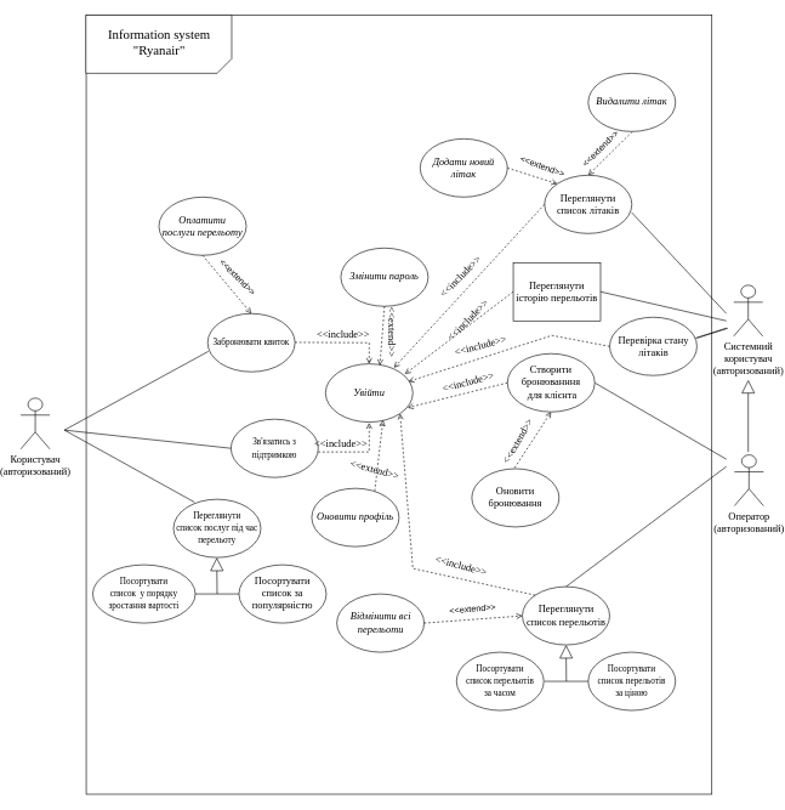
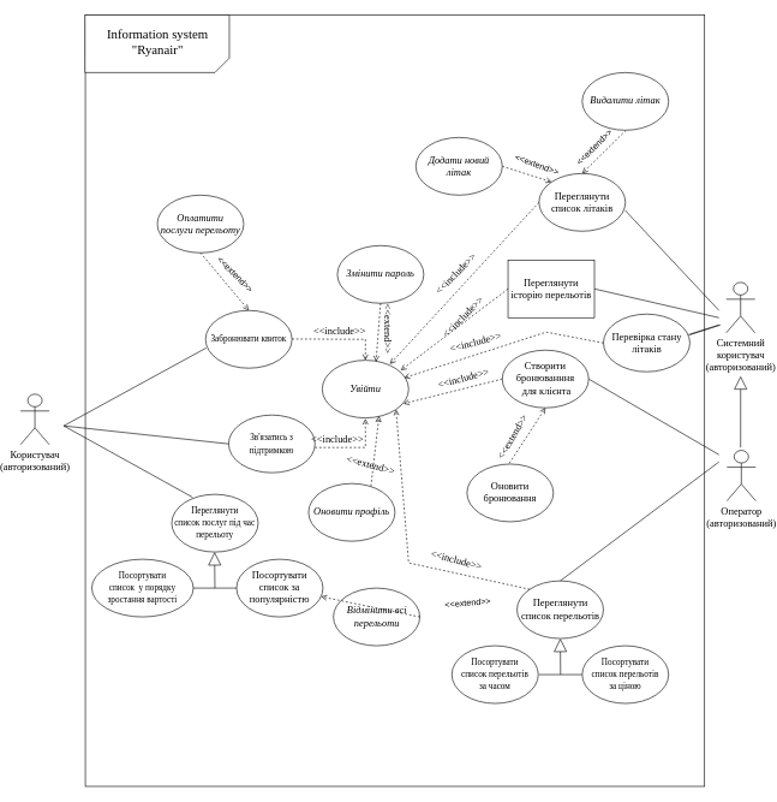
  <mxCell id="0" />
  <mxCell id="1" parent="0" />
  <mxCell id="2" value="" style="rounded=0;whiteSpace=wrap;html=1;fontFamily=Times New Roman;fontSize=14;fontColor=default;strokeColor=default;fillColor=default;" parent="1" vertex="1"><mxGeometry x="110" y="20" width="860" height="1070" as="geometry" /></mxCell>
  <mxCell id="3" value="&lt;p&gt;&lt;br&gt;&lt;/p&gt;" style="shape=card;whiteSpace=wrap;html=1;fontSize=36;size=20;direction=west;" parent="1" vertex="1"><mxGeometry x="109.5" y="20" width="200.5" height="80" as="geometry" /></mxCell>
  <mxCell id="4" value="&lt;font style=&quot;font-size: 18px;&quot;&gt;Information system &quot;Ryanair&quot;&lt;/font&gt;" style="text;html=1;strokeColor=none;fillColor=none;align=center;verticalAlign=middle;whiteSpace=wrap;rounded=0;fontFamily=Times New Roman;fontSize=14;" parent="1" vertex="1"><mxGeometry x="119.5" y="25" width="180.5" height="65" as="geometry" /></mxCell>
  <mxCell id="5" value="Оператор&lt;br&gt;(авторизований)" style="shape=umlActor;verticalLabelPosition=bottom;verticalAlign=top;html=1;fontFamily=Times New Roman;fontSize=14;" parent="1" vertex="1"><mxGeometry x="1001" y="624" width="40" height="70" as="geometry" /></mxCell>
  <mxCell id="6" value="Користувач&lt;br&gt;(авторизований)" style="shape=umlActor;verticalLabelPosition=bottom;verticalAlign=top;html=1;fontFamily=Times New Roman;fontSize=14;" parent="1" vertex="1"><mxGeometry x="20" y="546" width="40" height="70" as="geometry" /></mxCell>
  <mxCell id="7" value="Переглянути список перельотів" style="ellipse;whiteSpace=wrap;html=1;fontFamily=Times New Roman;fontSize=14;" parent="1" vertex="1"><mxGeometry x="709.5" y="805" width="120" height="80" as="geometry" /></mxCell>
  <mxCell id="8" value="&lt;span style=&quot;font-size: 12px;&quot;&gt;Забронювати квиток&lt;/span&gt;" style="ellipse;whiteSpace=wrap;html=1;fontFamily=Times New Roman;fontSize=14;" parent="1" vertex="1"><mxGeometry x="277" y="430" width="120" height="80" as="geometry" /></mxCell>
  <mxCell id="9" value="&lt;i&gt;Увійти&lt;/i&gt;" style="ellipse;whiteSpace=wrap;html=1;fontFamily=Times New Roman;fontSize=14;" parent="1" vertex="1"><mxGeometry x="439" y="499" width="120" height="80" as="geometry" /></mxCell>
  <mxCell id="10" value="&lt;font style=&quot;font-size: 12px;&quot;&gt;Переглянути &lt;br&gt;список послуг під час перельоту&lt;/font&gt;" style="ellipse;whiteSpace=wrap;html=1;fontFamily=Times New Roman;fontSize=14;" parent="1" vertex="1"><mxGeometry x="230" y="685" width="120" height="80" as="geometry" /></mxCell>
  <mxCell id="11" value="&lt;i&gt;Оплатити &lt;br&gt;послуги перельоту&lt;/i&gt;" style="ellipse;whiteSpace=wrap;html=1;fontFamily=Times New Roman;fontSize=14;" parent="1" vertex="1"><mxGeometry x="210" y="270" width="120" height="80" as="geometry" /></mxCell>
  <mxCell id="12" value="&lt;font style=&quot;font-size: 12px;&quot;&gt;Зв'язатись з підтримкою&lt;/font&gt;" style="ellipse;whiteSpace=wrap;html=1;fontFamily=Times New Roman;fontSize=14;" parent="1" vertex="1"><mxGeometry x="309" y="575" width="120" height="80" as="geometry" /></mxCell>
  <mxCell id="13" value="&lt;i&gt;Відмінити всі перельоти&lt;/i&gt;" style="ellipse;whiteSpace=wrap;html=1;fontFamily=Times New Roman;fontSize=14;" parent="1" vertex="1"><mxGeometry x="454.5" y="815" width="120" height="80" as="geometry" /></mxCell>
  <mxCell id="14" value="" style="html=1;verticalAlign=bottom;labelBackgroundColor=none;endArrow=open;endFill=0;dashed=1;rounded=0;exitX=0.5;exitY=1;exitDx=0;exitDy=0;entryX=0.5;entryY=0;entryDx=0;entryDy=0;" parent="1" source="11" target="8" edge="1"><mxGeometry x="-0.19" y="4" width="160" relative="1" as="geometry"><mxPoint x="360" y="280" as="sourcePoint" /><mxPoint x="500" y="250" as="targetPoint" /><mxPoint y="1" as="offset" /></mxGeometry></mxCell>
  <mxCell id="15" value="" style="endArrow=block;endSize=16;endFill=0;html=1;rounded=0;" parent="1" edge="1"><mxGeometry width="160" relative="1" as="geometry"><mxPoint x="770" y="935" as="sourcePoint" /><mxPoint x="769.57" y="885" as="targetPoint" /></mxGeometry></mxCell>
  <mxCell id="16" value="" style="line;strokeWidth=1;fillColor=none;align=left;verticalAlign=middle;spacingTop=-1;spacingLeft=3;spacingRight=3;rotatable=0;labelPosition=right;points=[];portConstraint=eastwest;" parent="1" vertex="1"><mxGeometry x="740" y="931" width="60" height="8" as="geometry" /></mxCell>
  <mxCell id="17" value="&lt;font style=&quot;font-size: 12px;&quot;&gt;Посортувати &lt;br&gt;список перельотів&lt;br&gt;за часом&lt;/font&gt;" style="ellipse;whiteSpace=wrap;html=1;fontFamily=Times New Roman;fontSize=14;" parent="1" vertex="1"><mxGeometry x="619" y="895" width="120" height="80" as="geometry" /></mxCell>
  <mxCell id="18" value="&lt;font style=&quot;font-size: 12px;&quot;&gt;Посортувати &lt;br&gt;список перельотів&lt;br&gt;за ціною&lt;/font&gt;" style="ellipse;whiteSpace=wrap;html=1;fontFamily=Times New Roman;fontSize=14;" parent="1" vertex="1"><mxGeometry x="800" y="895" width="120" height="80" as="geometry" /></mxCell>
  <mxCell id="19" value="" style="text;strokeColor=none;fillColor=none;align=left;verticalAlign=middle;spacingTop=-1;spacingLeft=4;spacingRight=4;rotatable=0;labelPosition=right;points=[];portConstraint=eastwest;fontSize=12;" parent="1" vertex="1"><mxGeometry x="709.5" y="775" width="20" height="14" as="geometry" /></mxCell>
- <mxCell id="20" value="" style="html=1;verticalAlign=bottom;labelBackgroundColor=none;endArrow=open;endFill=0;dashed=1;rounded=0;fontSize=12;exitX=1;exitY=0.5;exitDx=0;exitDy=0;entryX=0;entryY=0.5;entryDx=0;entryDy=0;" parent="1" source="13" target="7" edge="1"><mxGeometry width="160" relative="1" as="geometry"><mxPoint x="470.5" y="885" as="sourcePoint" /><mxPoint x="642.5" y="895" as="targetPoint" /></mxGeometry></mxCell>
+ <mxCell id="20" value="" style="html=1;verticalAlign=bottom;labelBackgroundColor=none;endArrow=open;endFill=0;dashed=1;rounded=0;fontSize=12;exitX=1;exitY=0.5;exitDx=0;exitDy=0;" parent="1" source="13" target="25" edge="1"><mxGeometry width="160" relative="1" as="geometry"><mxPoint x="470.5" y="885" as="sourcePoint" /><mxPoint x="642.5" y="895" as="targetPoint" /></mxGeometry></mxCell>
  <mxCell id="21" value="" style="endArrow=block;endSize=16;endFill=0;html=1;rounded=0;startArrow=none;" parent="1" edge="1"><mxGeometry width="160" relative="1" as="geometry"><mxPoint x="289.963" y="815" as="sourcePoint" /><mxPoint x="289.5" y="765" as="targetPoint" /></mxGeometry></mxCell>
  <mxCell id="22" value="" style="endArrow=none;endSize=16;endFill=0;html=1;rounded=0;" parent="1" edge="1"><mxGeometry width="160" relative="1" as="geometry"><mxPoint x="289.93" y="815" as="sourcePoint" /><mxPoint x="289.93" y="815" as="targetPoint" /></mxGeometry></mxCell>
  <mxCell id="23" value="" style="line;strokeWidth=1;fillColor=none;align=left;verticalAlign=middle;spacingTop=-1;spacingLeft=3;spacingRight=3;rotatable=0;labelPosition=right;points=[];portConstraint=eastwest;" parent="1" vertex="1"><mxGeometry x="260" y="811" width="60" height="8" as="geometry" /></mxCell>
  <mxCell id="24" value="&lt;font style=&quot;font-size: 12px;&quot;&gt;Посортувати &lt;br&gt;список&amp;nbsp;&amp;nbsp;у порядку &lt;br&gt;зростання вартості&lt;/font&gt;" style="ellipse;whiteSpace=wrap;html=1;fontFamily=Times New Roman;fontSize=14; border=dashed;" parent="1" vertex="1"><mxGeometry x="119" y="775" width="141" height="80" as="geometry" /></mxCell>
  <mxCell id="25" value="Посортувати список за популярністю" style="ellipse;whiteSpace=wrap;html=1;fontFamily=Times New Roman;fontSize=14;" parent="1" vertex="1"><mxGeometry x="320" y="775" width="120" height="80" as="geometry" /></mxCell>
  <mxCell id="26" value="" style="endArrow=block;endSize=16;endFill=0;html=1;rounded=0;" parent="1" edge="1"><mxGeometry width="160" relative="1" as="geometry"><mxPoint x="1020" y="620" as="sourcePoint" /><mxPoint x="1020" y="521" as="targetPoint" /></mxGeometry></mxCell>
  <mxCell id="27" value="Системний &lt;br&gt;користувач&lt;br&gt;(авторизований)" style="shape=umlActor;verticalLabelPosition=bottom;verticalAlign=top;html=1;fontFamily=Times New Roman;fontSize=14;" parent="1" vertex="1"><mxGeometry x="1000" y="391" width="40" height="70" as="geometry" /></mxCell>
  <mxCell id="28" value="&amp;lt;&amp;lt;include&amp;gt;&amp;gt;" style="html=1;verticalAlign=bottom;labelBackgroundColor=none;endArrow=open;endFill=0;dashed=1;rounded=0;fontFamily=Times New Roman;fontSize=14;fontColor=default;entryX=0.5;entryY=0;entryDx=0;entryDy=0;" parent="1" target="9" edge="1"><mxGeometry width="160" relative="1" as="geometry"><mxPoint x="397" y="469.5" as="sourcePoint" /><mxPoint x="557" y="469.5" as="targetPoint" /><Array as="points"><mxPoint x="499" y="470" /></Array></mxGeometry></mxCell>
  <mxCell id="29" value="&amp;lt;&amp;lt;include&amp;gt;&amp;gt;" style="html=1;verticalAlign=bottom;labelBackgroundColor=none;endArrow=open;endFill=0;dashed=1;rounded=0;fontFamily=Times New Roman;fontSize=14;fontColor=default;entryX=0.5;entryY=1;entryDx=0;entryDy=0;" parent="1" edge="1"><mxGeometry x="-0.436" width="160" relative="1" as="geometry"><mxPoint x="429" y="620" as="sourcePoint" /><mxPoint x="499" y="580" as="targetPoint" /><Array as="points"><mxPoint x="499" y="620" /></Array><mxPoint as="offset" /></mxGeometry></mxCell>
  <mxCell id="30" value="" style="html=1;verticalAlign=bottom;labelBackgroundColor=none;endArrow=open;endFill=0;dashed=1;rounded=0;fontFamily=Times New Roman;fontSize=14;fontColor=default;exitX=0;exitY=0;exitDx=0;exitDy=0;entryX=1;entryY=1;entryDx=0;entryDy=0;" parent="1" source="7" target="9" edge="1"><mxGeometry width="160" relative="1" as="geometry"><mxPoint x="430" y="680" as="sourcePoint" /><mxPoint x="590" y="680" as="targetPoint" /><Array as="points"><mxPoint x="559" y="780" /></Array></mxGeometry></mxCell>
  <mxCell id="31" value="&lt;span style=&quot;font-family: Helvetica; font-size: 12px;&quot;&gt;&amp;lt;&amp;lt;extend&amp;gt;&amp;gt;&lt;/span&gt;" style="text;html=1;align=center;verticalAlign=middle;resizable=0;points=[];autosize=1;strokeColor=none;fillColor=none;fontSize=14;fontFamily=Times New Roman;fontColor=default;rotation=45;" parent="1" vertex="1"><mxGeometry x="278" y="370" width="80" height="20" as="geometry" /></mxCell>
  <mxCell id="32" value="Переглянути список літаків" style="ellipse;whiteSpace=wrap;html=1;fontFamily=Times New Roman;fontSize=14;" parent="1" vertex="1"><mxGeometry x="740" y="240" width="120" height="80" as="geometry" /></mxCell>
  <mxCell id="33" value="Переглянути історію перельотів" style="whiteSpace=wrap;html=1;fontFamily=Times New Roman;fontSize=14;rounded=0;" parent="1" vertex="1"><mxGeometry x="697" y="360" width="120" height="80" as="geometry" /></mxCell>
  <mxCell id="34" value="" style="html=1;verticalAlign=bottom;labelBackgroundColor=none;endArrow=open;endFill=0;dashed=1;rounded=0;fontFamily=Times New Roman;fontSize=14;fontColor=default;exitX=0;exitY=0.5;exitDx=0;exitDy=0;entryX=0.908;entryY=0.175;entryDx=0;entryDy=0;entryPerimeter=0;" parent="1" source="33" target="9" edge="1"><mxGeometry x="-0.298" y="16" width="160" relative="1" as="geometry"><mxPoint x="630" y="520" as="sourcePoint" /><mxPoint x="560" y="540" as="targetPoint" /><mxPoint x="-1" as="offset" /></mxGeometry></mxCell>
  <mxCell id="35" value="&amp;lt;&amp;lt;include&amp;gt;&amp;gt;" style="text;html=1;align=center;verticalAlign=middle;resizable=0;points=[];autosize=1;strokeColor=none;fillColor=none;fontSize=14;fontFamily=Times New Roman;fontColor=default;rotation=-45;" parent="1" vertex="1"><mxGeometry x="590" y="430" width="90" height="20" as="geometry" /></mxCell>
  <mxCell id="36" value="" style="html=1;verticalAlign=bottom;labelBackgroundColor=none;endArrow=open;endFill=0;dashed=1;rounded=0;fontFamily=Times New Roman;fontSize=14;fontColor=default;exitX=0;exitY=0.5;exitDx=0;exitDy=0;entryX=0.784;entryY=0.067;entryDx=0;entryDy=0;entryPerimeter=0;" parent="1" source="32" target="9" edge="1"><mxGeometry x="-0.163" y="9" width="160" relative="1" as="geometry"><mxPoint x="490" y="330" as="sourcePoint" /><mxPoint x="650" y="330" as="targetPoint" /><mxPoint as="offset" /></mxGeometry></mxCell>
  <mxCell id="37" value="&amp;lt;&amp;lt;include&amp;gt;&amp;gt;" style="text;html=1;align=center;verticalAlign=middle;resizable=0;points=[];autosize=1;strokeColor=none;fillColor=none;fontSize=14;fontFamily=Times New Roman;fontColor=default;rotation=-45;" parent="1" vertex="1"><mxGeometry x="580" y="370" width="90" height="20" as="geometry" /></mxCell>
  <mxCell id="38" value="&amp;lt;&amp;lt;include&amp;gt;&amp;gt;" style="text;html=1;align=center;verticalAlign=middle;resizable=0;points=[];autosize=1;strokeColor=none;fillColor=none;fontSize=14;fontFamily=Times New Roman;fontColor=default;rotation=15;" parent="1" vertex="1"><mxGeometry x="580" y="767" width="90" height="20" as="geometry" /></mxCell>
  <mxCell id="39" value="&lt;span style=&quot;font-family: Helvetica; font-size: 12px;&quot;&gt;&amp;lt;&amp;lt;extend&amp;gt;&amp;gt;&lt;/span&gt;" style="text;html=1;align=center;verticalAlign=middle;resizable=0;points=[];autosize=1;strokeColor=none;fillColor=none;fontSize=14;fontFamily=Times New Roman;fontColor=default;rotation=-5;" parent="1" vertex="1"><mxGeometry x="600.5" y="826" width="80" height="20" as="geometry" /></mxCell>
  <mxCell id="40" value="&lt;i&gt;Додати новий літак&lt;/i&gt;" style="ellipse;whiteSpace=wrap;html=1;fontFamily=Times New Roman;fontSize=14;" parent="1" vertex="1"><mxGeometry x="569" y="190" width="120" height="80" as="geometry" /></mxCell>
  <mxCell id="41" value="&lt;span style=&quot;color: rgba(0, 0, 0, 0); font-family: monospace; font-size: 0px; text-align: start;&quot;&gt;%3CmxGraphModel%3E%3Croot%3E%3CmxCell%20id%3D%220%22%2F%3E%3CmxCell%20id%3D%221%22%20parent%3D%220%22%2F%3E%3CmxCell%20id%3D%222%22%20value%3D%22%26lt%3Bi%26gt%3B%D0%9F%D0%B5%D1%80%D0%B5%D0%B3%D0%BB%D1%8F%D0%BD%D1%83%D1%82%D0%B8%20%D1%81%D0%BF%D0%B8%D1%81%D0%BE%D0%BA%20%D0%BB%D1%96%D0%BA%D1%96%D0%B2%26lt%3B%2Fi%26gt%3B%22%20style%3D%22ellipse%3BwhiteSpace%3Dwrap%3Bhtml%3D1%3BfontFamily%3DTimes%20New%20Roman%3BfontSize%3D14%3B%22%20vertex%3D%221%22%20parent%3D%221%22%3E%3CmxGeometry%20x%3D%22600%22%20y%3D%22310%22%20width%3D%22120%22%20height%3D%2280%22%20as%3D%22geometry%22%2F%3E%3C%2FmxCell%3E%3C%2Froot%3E%3C%2FmxGraphModel%3E&lt;/span&gt;" style="html=1;verticalAlign=bottom;labelBackgroundColor=none;endArrow=open;endFill=0;dashed=1;rounded=0;fontFamily=Times New Roman;fontSize=14;fontColor=default;exitX=1;exitY=0.5;exitDx=0;exitDy=0;entryX=0;entryY=0;entryDx=0;entryDy=0;" parent="1" source="40" target="32" edge="1"><mxGeometry width="160" relative="1" as="geometry"><mxPoint x="600" y="300" as="sourcePoint" /><mxPoint x="760" y="300" as="targetPoint" /></mxGeometry></mxCell>
  <mxCell id="42" value="&lt;span style=&quot;font-family: Helvetica; font-size: 12px;&quot;&gt;&amp;lt;&amp;lt;extend&amp;gt;&amp;gt;&lt;/span&gt;" style="text;html=1;align=center;verticalAlign=middle;resizable=0;points=[];autosize=1;strokeColor=none;fillColor=none;fontSize=14;fontFamily=Times New Roman;fontColor=default;rotation=20;" parent="1" vertex="1"><mxGeometry x="697" y="218" width="80" height="20" as="geometry" /></mxCell>
  <mxCell id="43" value="&lt;span style=&quot;color: rgba(0, 0, 0, 0); font-family: monospace; font-size: 0px; text-align: start;&quot;&gt;%3CmxGraphModel%3E%3Croot%3E%3CmxCell%20id%3D%220%22%2F%3E%3CmxCell%20id%3D%221%22%20parent%3D%220%22%2F%3E%3CmxCell%20id%3D%222%22%20value%3D%22%26lt%3Bi%26gt%3B%D0%9F%D0%B5%D1%80%D0%B5%D0%B3%D0%BB%D1%8F%D0%BD%D1%83%D1%82%D0%B8%20%D1%81%D0%BF%D0%B8%D1%81%D0%BE%D0%BA%20%D0%BB%D1%96%D0%BA%D1%96%D0%B2%26lt%3B%2Fi%26gt%3B%22%20style%3D%22ellipse%3BwhiteSpace%3Dwrap%3Bhtml%3D1%3BfontFamily%3DTimes%20New%20Roman%3BfontSize%3D14%3B%22%20vertex%3D%221%22%20parent%3D%221%22%3E%3CmxGeometry%20x%3D%22600%22%20y%3D%22310%22%20width%3D%22120%22%20height%3D%2280%22%20as%3D%22geometry%22%2F%3E%3C%2FmxCell%3E%3C%2Froot%3E%3C%2FmxGraphModel%3E&lt;/span&gt;" style="html=1;verticalAlign=bottom;labelBackgroundColor=none;endArrow=open;endFill=0;dashed=1;rounded=0;fontFamily=Times New Roman;fontSize=14;fontColor=default;exitX=1.097;exitY=1.198;exitDx=0;exitDy=0;exitPerimeter=0;entryX=0.5;entryY=0;entryDx=0;entryDy=0;" parent="1" source="45" target="32" edge="1"><mxGeometry width="160" relative="1" as="geometry"><mxPoint x="948.574" y="171.716" as="sourcePoint" /><mxPoint x="840" y="190" as="targetPoint" /></mxGeometry></mxCell>
  <mxCell id="44" value="&lt;i&gt;Видалити літак&lt;/i&gt;" style="ellipse;whiteSpace=wrap;html=1;fontFamily=Times New Roman;fontSize=14;" parent="1" vertex="1"><mxGeometry x="800" y="100" width="120" height="80" as="geometry" /></mxCell>
  <mxCell id="45" value="&lt;span style=&quot;font-family: Helvetica; font-size: 12px;&quot;&gt;&amp;lt;&amp;lt;extend&amp;gt;&amp;gt;&lt;/span&gt;" style="text;html=1;align=center;verticalAlign=middle;resizable=0;points=[];autosize=1;strokeColor=none;fillColor=none;fontSize=14;fontFamily=Times New Roman;fontColor=default;rotation=-45;" parent="1" vertex="1"><mxGeometry x="777" y="194" width="80" height="20" as="geometry" /></mxCell>
  <mxCell id="46" value="" style="endArrow=none;html=1;rounded=0;fontFamily=Times New Roman;fontSize=14;fontColor=default;entryX=0.008;entryY=0.648;entryDx=0;entryDy=0;entryPerimeter=0;" parent="1" target="8" edge="1"><mxGeometry width="50" height="50" relative="1" as="geometry"><mxPoint x="80" y="590" as="sourcePoint" /><mxPoint x="410" y="540" as="targetPoint" /></mxGeometry></mxCell>
  <mxCell id="47" value="" style="endArrow=none;html=1;rounded=0;fontFamily=Times New Roman;fontSize=14;fontColor=default;entryX=0;entryY=0.5;entryDx=0;entryDy=0;" parent="1" target="12" edge="1"><mxGeometry width="50" height="50" relative="1" as="geometry"><mxPoint x="80" y="590" as="sourcePoint" /><mxPoint x="286.64" y="499.84" as="targetPoint" /></mxGeometry></mxCell>
  <mxCell id="48" value="" style="endArrow=none;html=1;rounded=0;fontFamily=Times New Roman;fontSize=14;fontColor=default;entryX=0.241;entryY=0.05;entryDx=0;entryDy=0;entryPerimeter=0;" parent="1" target="10" edge="1"><mxGeometry width="50" height="50" relative="1" as="geometry"><mxPoint x="80" y="590" as="sourcePoint" /><mxPoint x="296.64" y="509.84" as="targetPoint" /></mxGeometry></mxCell>
  <mxCell id="49" value="" style="endArrow=none;html=1;rounded=0;fontFamily=Times New Roman;fontSize=14;fontColor=default;exitX=0.5;exitY=0;exitDx=0;exitDy=0;" parent="1" source="7" edge="1"><mxGeometry width="50" height="50" relative="1" as="geometry"><mxPoint x="630" y="592.5" as="sourcePoint" /><mxPoint x="990" y="640" as="targetPoint" /></mxGeometry></mxCell>
  <mxCell id="50" value="" style="endArrow=none;html=1;rounded=0;fontFamily=Times New Roman;fontSize=14;fontColor=default;exitX=1;exitY=0.5;exitDx=0;exitDy=0;" parent="1" source="33" edge="1"><mxGeometry width="50" height="50" relative="1" as="geometry"><mxPoint x="729" y="675" as="sourcePoint" /><mxPoint x="990" y="440" as="targetPoint" /></mxGeometry></mxCell>
  <mxCell id="51" value="" style="endArrow=none;html=1;rounded=0;fontFamily=Times New Roman;fontSize=14;fontColor=default;exitX=0.996;exitY=0.637;exitDx=0;exitDy=0;exitPerimeter=0;" parent="1" source="32" edge="1"><mxGeometry width="50" height="50" relative="1" as="geometry"><mxPoint x="764" y="550" as="sourcePoint" /><mxPoint x="990" y="430" as="targetPoint" /></mxGeometry></mxCell>
  <mxCell id="52" value="" style="endArrow=none;html=1;rounded=0;fontFamily=Times New Roman;fontSize=14;fontColor=default;exitX=1;exitY=0.5;exitDx=0;exitDy=0;" parent="1" source="53" edge="1"><mxGeometry width="50" height="50" relative="1" as="geometry"><mxPoint x="817" y="600" as="sourcePoint" /><mxPoint x="990" y="630" as="targetPoint" /></mxGeometry></mxCell>
  <mxCell id="53" value="Створити бронюванння&lt;br&gt;&amp;nbsp;для клієнта" style="ellipse;whiteSpace=wrap;html=1;fontFamily=Times New Roman;fontSize=14;" parent="1" vertex="1"><mxGeometry x="689" y="485" width="120" height="80" as="geometry" /></mxCell>
  <mxCell id="54" value="" style="html=1;verticalAlign=bottom;labelBackgroundColor=none;endArrow=open;endFill=0;dashed=1;rounded=0;fontFamily=Times New Roman;fontSize=14;fontColor=default;exitX=0;exitY=0.5;exitDx=0;exitDy=0;entryX=0.94;entryY=0.753;entryDx=0;entryDy=0;entryPerimeter=0;" parent="1" source="53" target="9" edge="1"><mxGeometry x="-0.298" y="16" width="160" relative="1" as="geometry"><mxPoint x="707" y="410" as="sourcePoint" /><mxPoint x="570" y="550" as="targetPoint" /><mxPoint x="-1" as="offset" /></mxGeometry></mxCell>
  <mxCell id="55" value="&amp;lt;&amp;lt;include&amp;gt;&amp;gt;" style="text;html=1;align=center;verticalAlign=middle;resizable=0;points=[];autosize=1;strokeColor=none;fillColor=none;fontSize=14;fontFamily=Times New Roman;fontColor=default;rotation=-15;" parent="1" vertex="1"><mxGeometry x="590" y="515" width="90" height="20" as="geometry" /></mxCell>
  <mxCell id="56" value="" style="html=1;verticalAlign=bottom;labelBackgroundColor=none;endArrow=open;endFill=0;dashed=1;rounded=0;fontFamily=Times New Roman;fontSize=14;fontColor=default;entryX=0.5;entryY=1;entryDx=0;entryDy=0;exitX=0.005;exitY=1.16;exitDx=0;exitDy=0;exitPerimeter=0;" parent="1" source="57" target="53" edge="1"><mxGeometry width="160" relative="1" as="geometry"><mxPoint x="680" y="670" as="sourcePoint" /><mxPoint x="860" y="500" as="targetPoint" /></mxGeometry></mxCell>
  <mxCell id="57" value="&amp;lt;&amp;lt;extend&amp;gt;&amp;gt;" style="text;html=1;align=center;verticalAlign=middle;resizable=0;points=[];autosize=1;strokeColor=none;fillColor=none;fontSize=14;fontFamily=Times New Roman;fontColor=default;rotation=-60;" parent="1" vertex="1"><mxGeometry x="664" y="596" width="80" height="20" as="geometry" /></mxCell>
  <mxCell id="58" value="Оновити бронювання" style="ellipse;whiteSpace=wrap;html=1;fontFamily=Times New Roman;fontSize=14;" parent="1" vertex="1"><mxGeometry x="640" y="643" width="120" height="80" as="geometry" /></mxCell>
  <mxCell id="59" value="Перевірка стану літаків" style="ellipse;whiteSpace=wrap;html=1;fontFamily=Times New Roman;fontSize=14;" parent="1" vertex="1"><mxGeometry x="829.5" y="435" width="120" height="80" as="geometry" /></mxCell>
  <mxCell id="60" value="" style="endArrow=none;html=1;rounded=0;fontFamily=Times New Roman;fontSize=14;fontColor=default;exitX=0.983;exitY=0.358;exitDx=0;exitDy=0;exitPerimeter=0;" parent="1" source="59" edge="1"><mxGeometry width="50" height="50" relative="1" as="geometry"><mxPoint x="827" y="410" as="sourcePoint" /><mxPoint x="990" y="450" as="targetPoint" /></mxGeometry></mxCell>
  <mxCell id="61" value="" style="html=1;verticalAlign=bottom;labelBackgroundColor=none;endArrow=open;endFill=0;dashed=1;rounded=0;fontFamily=Times New Roman;fontSize=14;fontColor=default;exitX=0;exitY=0.5;exitDx=0;exitDy=0;entryX=0.948;entryY=0.304;entryDx=0;entryDy=0;entryPerimeter=0;" parent="1" source="59" target="9" edge="1"><mxGeometry x="-0.298" y="16" width="160" relative="1" as="geometry"><mxPoint x="707" y="410" as="sourcePoint" /><mxPoint x="557.96" y="523" as="targetPoint" /><mxPoint x="-1" as="offset" /><Array as="points"><mxPoint x="750" y="460" /></Array></mxGeometry></mxCell>
  <mxCell id="62" value="&amp;lt;&amp;lt;include&amp;gt;&amp;gt;" style="text;html=1;align=center;verticalAlign=middle;resizable=0;points=[];autosize=1;strokeColor=none;fillColor=none;fontSize=14;fontFamily=Times New Roman;fontColor=default;rotation=-15;" parent="1" vertex="1"><mxGeometry x="607" y="465" width="90" height="20" as="geometry" /></mxCell>
  <mxCell id="63" value="&lt;i&gt;Змінити пароль&lt;/i&gt;" style="ellipse;whiteSpace=wrap;html=1;fontFamily=Times New Roman;fontSize=14;" parent="1" vertex="1"><mxGeometry x="460" y="340" width="120" height="80" as="geometry" /></mxCell>
  <mxCell id="64" value="&lt;i&gt;Оновити профіль&lt;/i&gt;" style="ellipse;whiteSpace=wrap;html=1;fontFamily=Times New Roman;fontSize=14;" parent="1" vertex="1"><mxGeometry x="420" y="670" width="120" height="80" as="geometry" /></mxCell>
  <mxCell id="65" value="" style="html=1;verticalAlign=bottom;labelBackgroundColor=none;endArrow=classic;endFill=0;dashed=1;rounded=0;fontFamily=Times New Roman;fontSize=14;fontColor=default;entryX=0.658;entryY=0.964;entryDx=0;entryDy=0;entryPerimeter=0;exitX=0.722;exitY=0.045;exitDx=0;exitDy=0;exitPerimeter=0;" parent="1" source="64" target="9" edge="1"><mxGeometry x="-0.163" y="9" width="160" relative="1" as="geometry"><mxPoint x="760" y="440" as="sourcePoint" /><mxPoint x="553.08" y="664.36" as="targetPoint" /><mxPoint as="offset" /></mxGeometry></mxCell>
  <mxCell id="66" value="" style="html=1;verticalAlign=bottom;labelBackgroundColor=none;endArrow=open;endFill=0;dashed=1;rounded=0;fontFamily=Times New Roman;fontSize=14;fontColor=default;exitX=0.5;exitY=1;exitDx=0;exitDy=0;entryX=0.622;entryY=0.026;entryDx=0;entryDy=0;entryPerimeter=0;" parent="1" source="63" target="9" edge="1"><mxGeometry x="-0.163" y="9" width="160" relative="1" as="geometry"><mxPoint x="750" y="290" as="sourcePoint" /><mxPoint x="543.08" y="514.36" as="targetPoint" /><mxPoint as="offset" /></mxGeometry></mxCell>
  <mxCell id="67" value="&amp;lt;&amp;lt;extend&amp;gt;&amp;gt;" style="text;html=1;align=center;verticalAlign=middle;resizable=0;points=[];autosize=1;strokeColor=none;fillColor=none;fontSize=14;fontFamily=Times New Roman;fontColor=default;rotation=15;" parent="1" vertex="1"><mxGeometry x="466" y="635" width="80" height="20" as="geometry" /></mxCell>
  <mxCell id="68" value="&amp;lt;&amp;lt;extend&amp;gt;&amp;gt;" style="text;html=1;align=center;verticalAlign=middle;resizable=0;points=[];autosize=1;strokeColor=none;fillColor=none;fontSize=14;fontFamily=Times New Roman;fontColor=default;rotation=90;" parent="1" vertex="1"><mxGeometry x="489" y="445" width="80" height="20" as="geometry" /></mxCell>
  <mxCell id="69" value="" style="endArrow=none;html=1;rounded=0;fontFamily=Times New Roman;fontSize=14;fontColor=default;exitX=0.983;exitY=0.358;exitDx=0;exitDy=0;exitPerimeter=0;" parent="1" edge="1"><mxGeometry width="50" height="50" relative="1" as="geometry"><mxPoint x="949.5" y="463.64" as="sourcePoint" /><mxPoint x="992.04" y="450" as="targetPoint" /></mxGeometry></mxCell>
